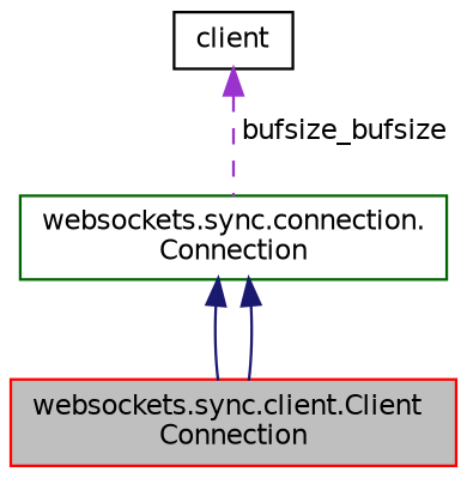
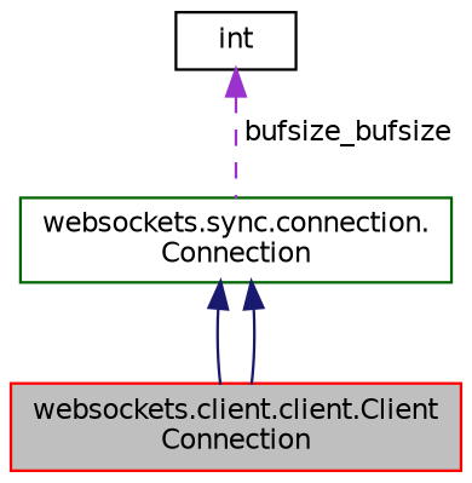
  digraph {
    node [fillcolor=white fontname=Helvetica fontsize=10 shape=record style=filled]
    edge [color=midnightblue dir=back fontname=Helvetica fontsize=10 labelfontname=Helvetica labelfontsize=10 style=solid]
-   n1 [color=red fillcolor=grey75 fontcolor=black height=0.2 label="websockets.sync.client.Client\lConnection" width=0.4]
+   n1 [color=red fillcolor=grey75 fontcolor=black height=0.2 label="websockets.client.client.Client\lConnection" width=0.4]
    n2 [color=darkgreen height=0.2 label="websockets.sync.connection.\lConnection" width=0.4]
-   n3 [color=black height=0.2 label=client width=0.4]
+   n3 [color=black height=0.2 label=int width=0.4]
    n2 -> n1
    n2 -> n1
    n3 -> n2 [color=darkorchid3 label=" bufsize_bufsize" style=dashed]
  }
